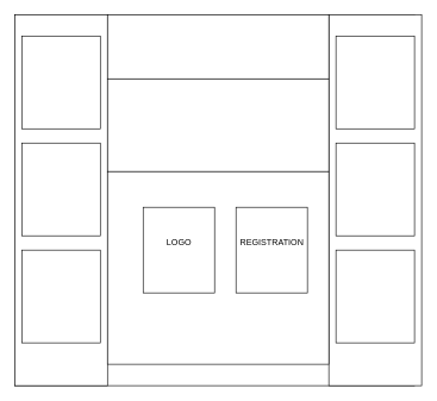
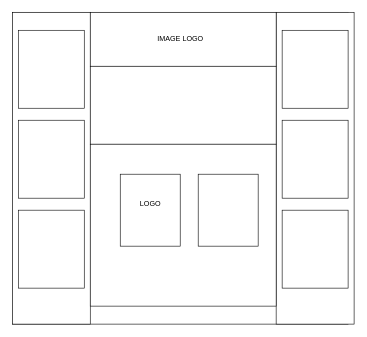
  <mxCell id="0" />
  <mxCell id="1" parent="0" />
  <mxCell id="2" value="" style="rounded=0;whiteSpace=wrap;html=1;" vertex="1" parent="1"><mxGeometry x="20" y="20" width="560" height="520" as="geometry" /></mxCell>
  <mxCell id="3" value="" style="rounded=0;whiteSpace=wrap;html=1;" vertex="1" parent="1"><mxGeometry x="20" y="20" width="130" height="520" as="geometry" /></mxCell>
  <mxCell id="4" value="" style="rounded=0;whiteSpace=wrap;html=1;" vertex="1" parent="1"><mxGeometry x="460" y="20" width="130" height="520" as="geometry" /></mxCell>
  <mxCell id="5" value="" style="rounded=0;whiteSpace=wrap;html=1;" vertex="1" parent="1"><mxGeometry x="150" y="20" width="310" height="90" as="geometry" /></mxCell>
  <mxCell id="6" value="" style="rounded=0;whiteSpace=wrap;html=1;" vertex="1" parent="1"><mxGeometry x="150" y="110" width="310" height="130" as="geometry" /></mxCell>
  <mxCell id="7" value="" style="rounded=0;whiteSpace=wrap;html=1;" vertex="1" parent="1"><mxGeometry x="150" y="240" width="310" height="270" as="geometry" /></mxCell>
  <mxCell id="8" value="" style="rounded=0;whiteSpace=wrap;html=1;" vertex="1" parent="1"><mxGeometry x="30" y="50" width="110" height="130" as="geometry" /></mxCell>
  <mxCell id="9" value="" style="rounded=0;whiteSpace=wrap;html=1;" vertex="1" parent="1"><mxGeometry x="30" y="200" width="110" height="130" as="geometry" /></mxCell>
  <mxCell id="10" value="" style="rounded=0;whiteSpace=wrap;html=1;" vertex="1" parent="1"><mxGeometry x="30" y="350" width="110" height="130" as="geometry" /></mxCell>
  <mxCell id="11" value="" style="rounded=0;whiteSpace=wrap;html=1;" vertex="1" parent="1"><mxGeometry x="470" y="50" width="110" height="130" as="geometry" /></mxCell>
  <mxCell id="12" value="" style="rounded=0;whiteSpace=wrap;html=1;" vertex="1" parent="1"><mxGeometry x="470" y="200" width="110" height="130" as="geometry" /></mxCell>
  <mxCell id="13" value="" style="rounded=0;whiteSpace=wrap;html=1;" vertex="1" parent="1"><mxGeometry x="470" y="350" width="110" height="130" as="geometry" /></mxCell>
+ <mxCell id="14" value="IMAGE LOGO" style="text;html=1;align=center;verticalAlign=middle;resizable=0;points=[];autosize=1;strokeColor=none;" vertex="1" parent="1"><mxGeometry x="255" y="55" width="90" height="20" as="geometry" /></mxCell>
  <mxCell id="15" value="" style="rounded=0;whiteSpace=wrap;html=1;" vertex="1" parent="1"><mxGeometry x="200" y="290" width="100" height="120" as="geometry" /></mxCell>
  <mxCell id="16" value="" style="rounded=0;whiteSpace=wrap;html=1;" vertex="1" parent="1"><mxGeometry x="330" y="290" width="100" height="120" as="geometry" /></mxCell>
  <mxCell id="17" value="LOGO" style="text;html=1;align=center;verticalAlign=middle;resizable=0;points=[];autosize=1;strokeColor=none;" vertex="1" parent="1"><mxGeometry x="225" y="330" width="50" height="20" as="geometry" /></mxCell>
- <mxCell id="18" value="REGISTRATION" style="text;html=1;align=center;verticalAlign=middle;resizable=0;points=[];autosize=1;strokeColor=none;" vertex="1" parent="1"><mxGeometry x="330" y="330" width="100" height="20" as="geometry" /></mxCell>
